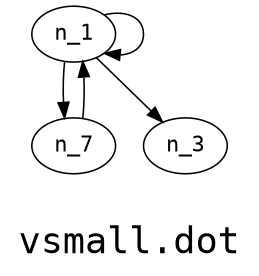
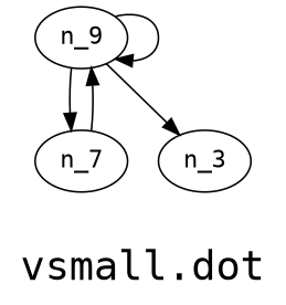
  digraph {
    fontname="DejaVu Sans Mono"
    fontsize=24
    label="\nvsmall.dot\n"
    splines=true
    node [fontname="DejaVu Sans Mono" shape=ellipse]
    edge [fontname="DejaVu Sans Mono"]
-   n1 [label=n_1]
+   n1 [label=n_9]
    n2 [label=n_7]
    n3 [label=n_3]
    n1 -> n1
    n1 -> n2
    n1 -> n3
    n2 -> n1
  }
